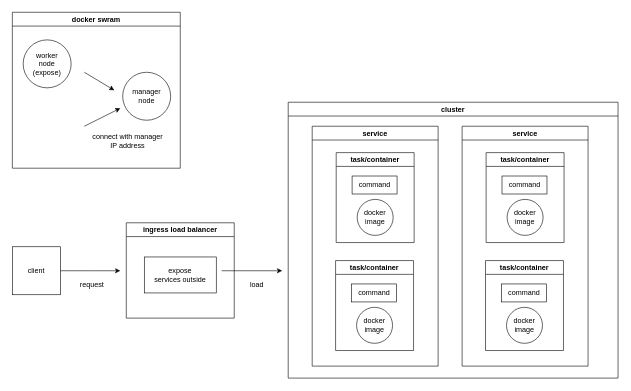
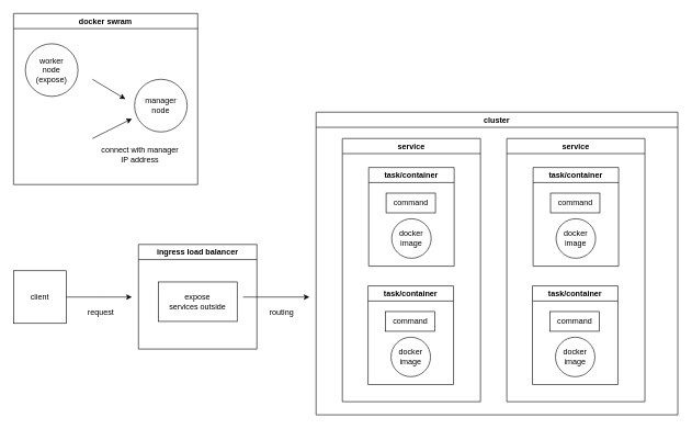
  <mxCell id="0" />
  <mxCell id="1" parent="0" />
  <mxCell id="2" value="docker swram" style="swimlane;whiteSpace=wrap;html=1;" vertex="1" parent="1"><mxGeometry x="20" y="20" width="280" height="260" as="geometry" /></mxCell>
  <mxCell id="3" value="worker&lt;br&gt;node&lt;br&gt;(expose)" style="ellipse;whiteSpace=wrap;html=1;aspect=fixed;" vertex="1" parent="2"><mxGeometry x="18" y="46" width="80" height="80" as="geometry" /></mxCell>
  <mxCell id="4" value="manager&lt;br&gt;node" style="ellipse;whiteSpace=wrap;html=1;aspect=fixed;" vertex="1" parent="2"><mxGeometry x="184" y="100" width="80" height="80" as="geometry" /></mxCell>
  <mxCell id="5" value="connect with manager IP address" style="text;html=1;strokeColor=none;fillColor=none;align=center;verticalAlign=middle;whiteSpace=wrap;rounded=0;" vertex="1" parent="2"><mxGeometry x="130" y="200" width="125" height="30" as="geometry" /></mxCell>
  <mxCell id="6" value="cluster" style="swimlane;whiteSpace=wrap;html=1;" vertex="1" parent="1"><mxGeometry x="480" y="170" width="550" height="460" as="geometry" /></mxCell>
  <mxCell id="7" value="service" style="swimlane;whiteSpace=wrap;html=1;" vertex="1" parent="6"><mxGeometry x="40" y="40" width="210" height="400" as="geometry" /></mxCell>
  <mxCell id="8" value="task/container" style="swimlane;whiteSpace=wrap;html=1;" vertex="1" parent="7"><mxGeometry x="40" y="44" width="130" height="150" as="geometry" /></mxCell>
  <mxCell id="9" value="command" style="rounded=0;whiteSpace=wrap;html=1;" vertex="1" parent="8"><mxGeometry x="26.5" y="39" width="75" height="30" as="geometry" /></mxCell>
  <mxCell id="10" value="docker&lt;br&gt;image" style="ellipse;whiteSpace=wrap;html=1;aspect=fixed;" vertex="1" parent="8"><mxGeometry x="35" y="78" width="60" height="60" as="geometry" /></mxCell>
  <mxCell id="11" value="task/container" style="swimlane;whiteSpace=wrap;html=1;" vertex="1" parent="7"><mxGeometry x="39" y="224" width="130" height="150" as="geometry" /></mxCell>
  <mxCell id="12" value="command" style="rounded=0;whiteSpace=wrap;html=1;" vertex="1" parent="11"><mxGeometry x="26.5" y="39" width="75" height="30" as="geometry" /></mxCell>
  <mxCell id="13" value="docker&lt;br&gt;image" style="ellipse;whiteSpace=wrap;html=1;aspect=fixed;" vertex="1" parent="11"><mxGeometry x="35" y="78" width="60" height="60" as="geometry" /></mxCell>
  <mxCell id="14" value="service" style="swimlane;whiteSpace=wrap;html=1;" vertex="1" parent="6"><mxGeometry x="290" y="40" width="210" height="400" as="geometry" /></mxCell>
  <mxCell id="15" value="task/container" style="swimlane;whiteSpace=wrap;html=1;" vertex="1" parent="14"><mxGeometry x="40" y="44" width="130" height="150" as="geometry" /></mxCell>
  <mxCell id="16" value="command" style="rounded=0;whiteSpace=wrap;html=1;" vertex="1" parent="15"><mxGeometry x="26.5" y="39" width="75" height="30" as="geometry" /></mxCell>
  <mxCell id="17" value="docker&lt;br&gt;image" style="ellipse;whiteSpace=wrap;html=1;aspect=fixed;" vertex="1" parent="15"><mxGeometry x="35" y="78" width="60" height="60" as="geometry" /></mxCell>
  <mxCell id="18" value="task/container" style="swimlane;whiteSpace=wrap;html=1;" vertex="1" parent="14"><mxGeometry x="39" y="224" width="130" height="150" as="geometry" /></mxCell>
  <mxCell id="19" value="command" style="rounded=0;whiteSpace=wrap;html=1;" vertex="1" parent="18"><mxGeometry x="26.5" y="39" width="75" height="30" as="geometry" /></mxCell>
  <mxCell id="20" value="docker&lt;br&gt;image" style="ellipse;whiteSpace=wrap;html=1;aspect=fixed;" vertex="1" parent="18"><mxGeometry x="35" y="78" width="60" height="60" as="geometry" /></mxCell>
  <mxCell id="21" style="edgeStyle=orthogonalEdgeStyle;rounded=0;orthogonalLoop=1;jettySize=auto;html=1;" edge="1" parent="1" source="22"><mxGeometry relative="1" as="geometry"><mxPoint x="200" y="451" as="targetPoint" /></mxGeometry></mxCell>
  <mxCell id="22" value="client" style="whiteSpace=wrap;html=1;aspect=fixed;" vertex="1" parent="1"><mxGeometry x="20" y="411" width="80" height="80" as="geometry" /></mxCell>
  <mxCell id="23" style="edgeStyle=orthogonalEdgeStyle;rounded=0;orthogonalLoop=1;jettySize=auto;html=1;" edge="1" parent="1"><mxGeometry relative="1" as="geometry"><mxPoint x="470" y="451" as="targetPoint" /><mxPoint x="369" y="451" as="sourcePoint" /></mxGeometry></mxCell>
  <mxCell id="24" value="request" style="text;html=1;strokeColor=none;fillColor=none;align=center;verticalAlign=middle;whiteSpace=wrap;rounded=0;" vertex="1" parent="1"><mxGeometry x="128" y="459" width="50" height="30" as="geometry" /></mxCell>
- <mxCell id="25" value="load" style="text;html=1;strokeColor=none;fillColor=none;align=center;verticalAlign=middle;whiteSpace=wrap;rounded=0;" vertex="1" parent="1"><mxGeometry x="403" y="460" width="50" height="30" as="geometry" /></mxCell>
+ <mxCell id="25" value="routing" style="text;html=1;strokeColor=none;fillColor=none;align=center;verticalAlign=middle;whiteSpace=wrap;rounded=0;" vertex="1" parent="1"><mxGeometry x="403" y="460" width="50" height="30" as="geometry" /></mxCell>
  <mxCell id="26" value="ingress load balancer" style="swimlane;whiteSpace=wrap;html=1;" vertex="1" parent="1"><mxGeometry x="210" y="371" width="180" height="159" as="geometry" /></mxCell>
  <mxCell id="27" value="expose&lt;br&gt;services outside" style="rounded=0;whiteSpace=wrap;html=1;" vertex="1" parent="26"><mxGeometry x="30" y="57" width="120" height="60" as="geometry" /></mxCell>
  <mxCell id="28" value="" style="endArrow=classic;html=1;rounded=0;" edge="1" parent="1"><mxGeometry width="50" height="50" relative="1" as="geometry"><mxPoint x="140" y="120" as="sourcePoint" /><mxPoint x="190" y="150" as="targetPoint" /></mxGeometry></mxCell>
  <mxCell id="29" value="" style="endArrow=classic;html=1;rounded=0;" edge="1" parent="1"><mxGeometry width="50" height="50" relative="1" as="geometry"><mxPoint x="140" y="210" as="sourcePoint" /><mxPoint x="200" y="180" as="targetPoint" /></mxGeometry></mxCell>
